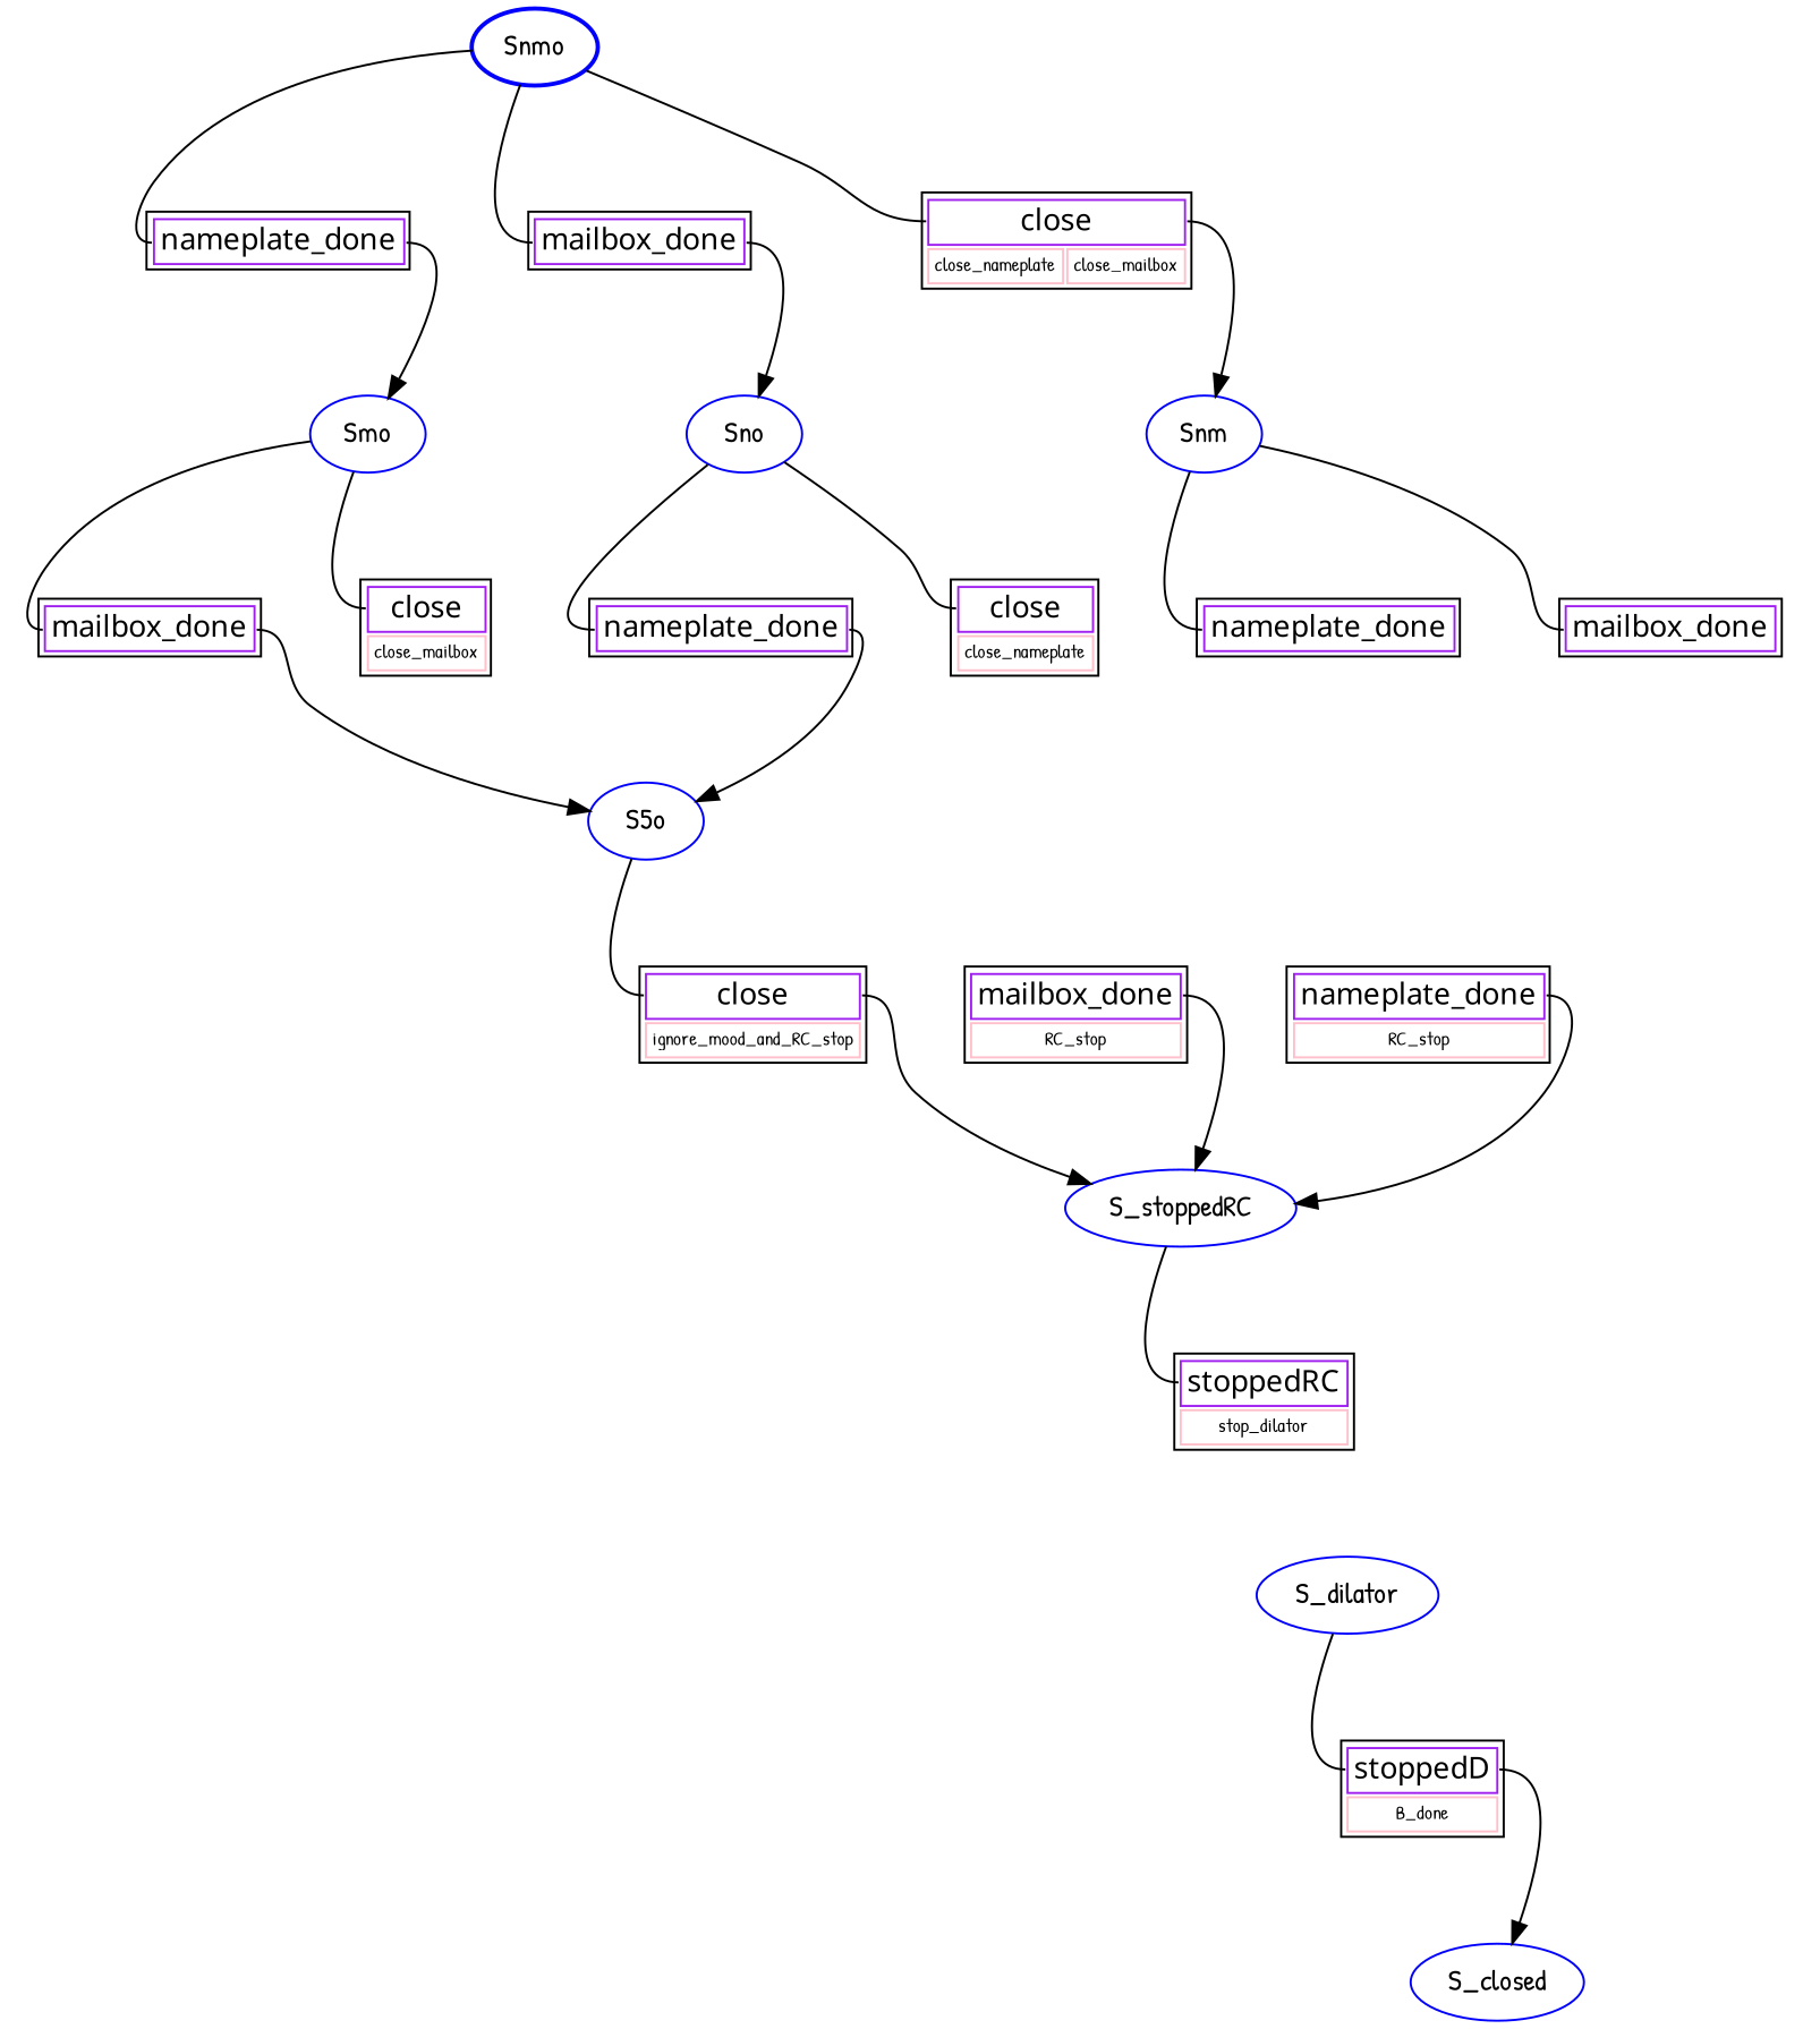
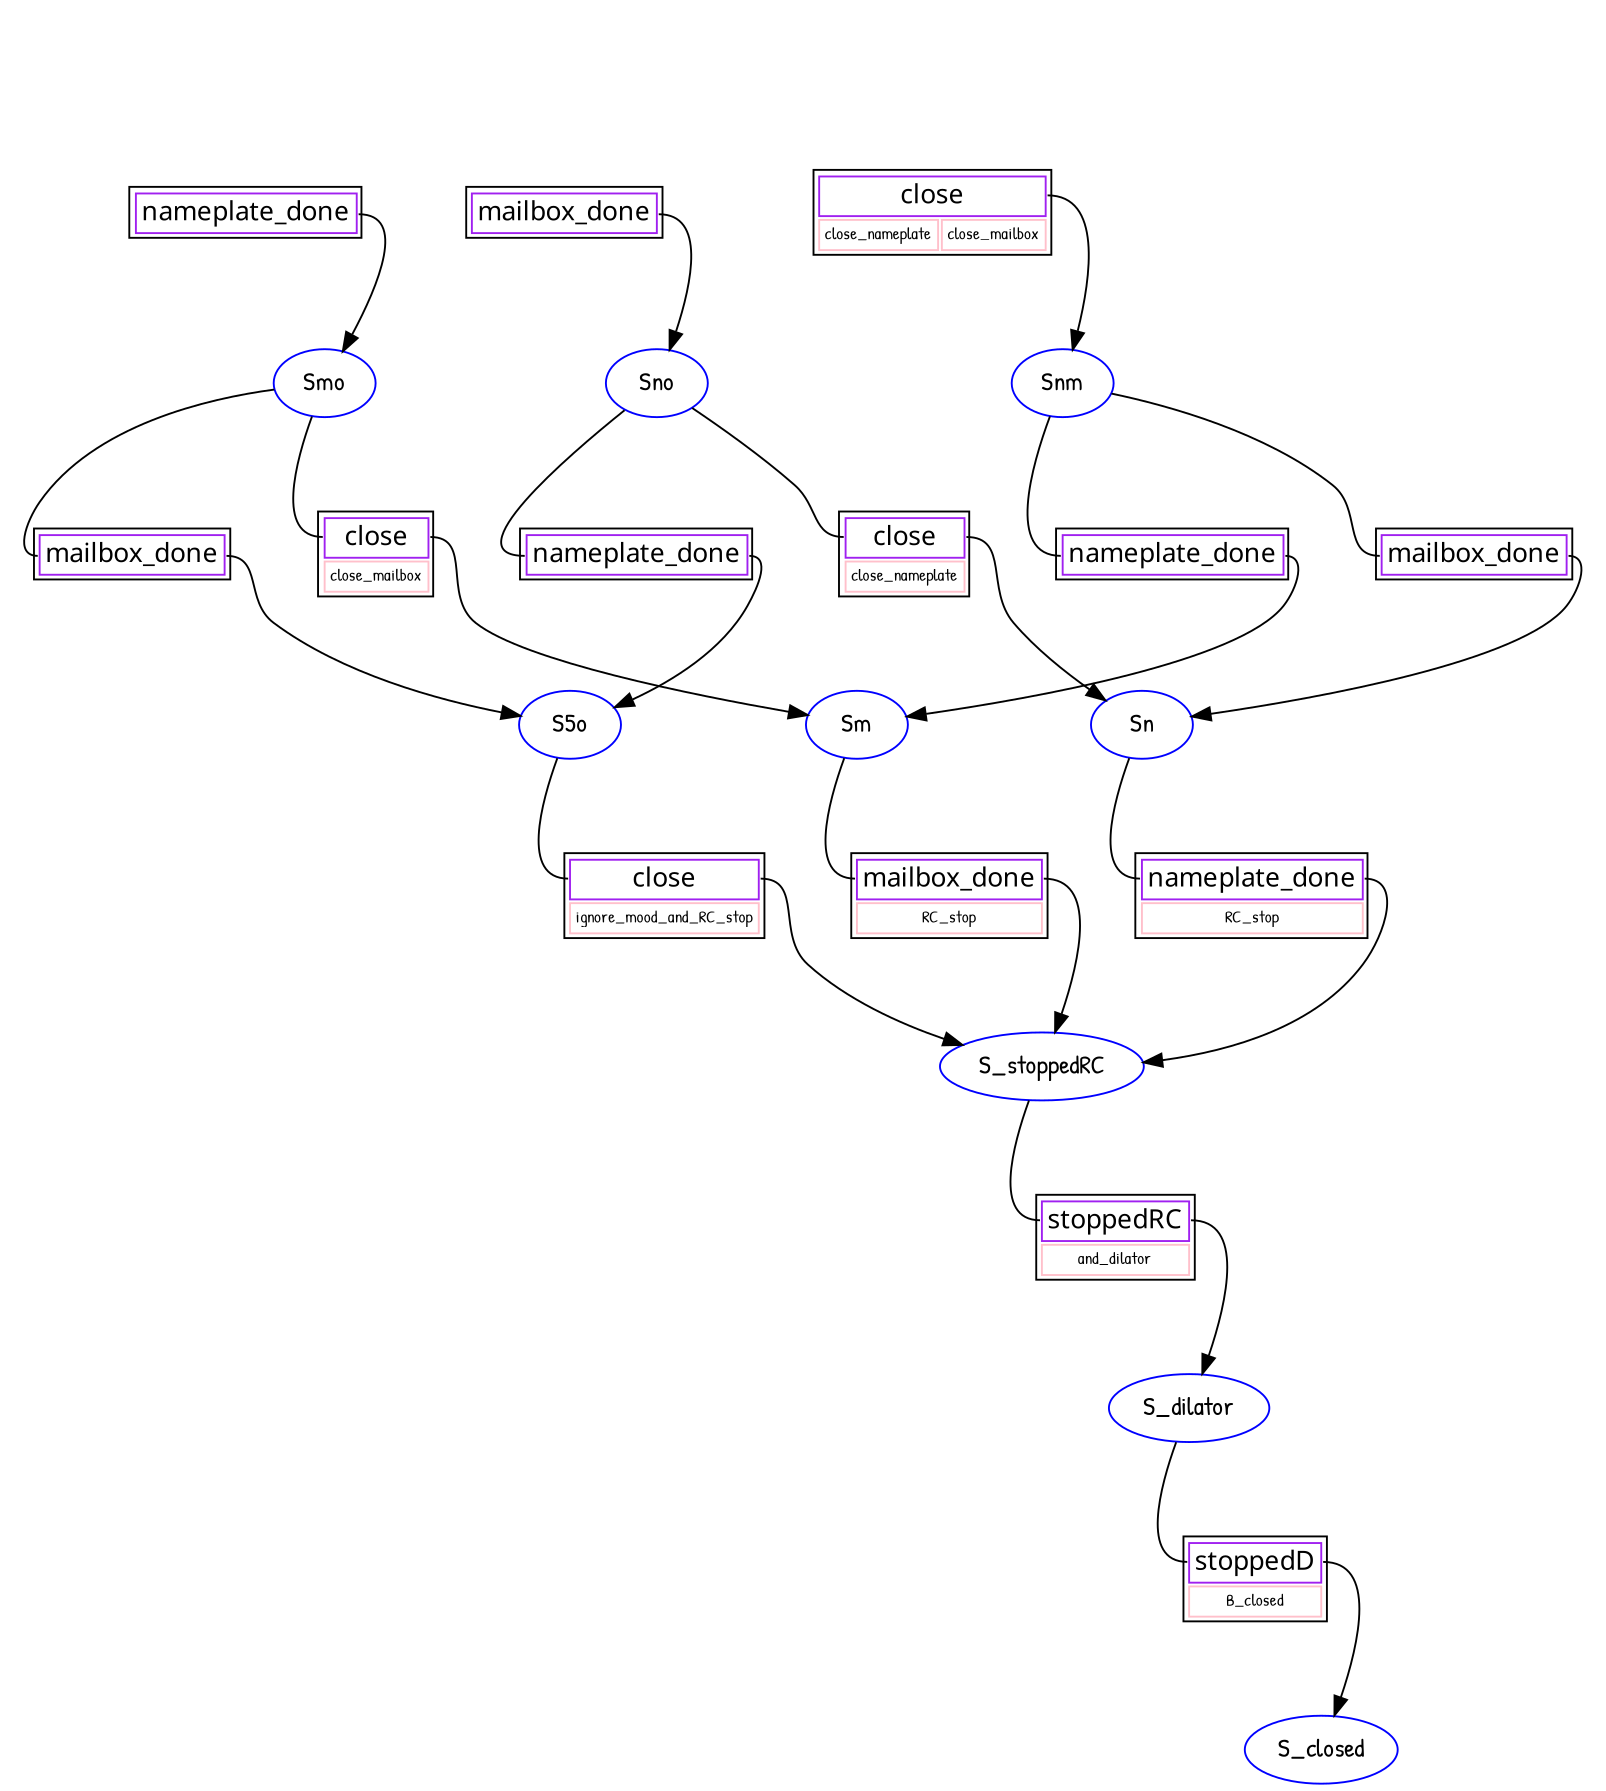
  digraph {
    fontname="Patrick Hand"
    pack=true
    node [fontname="Patrick Hand" shape=none margin=0.2]
    edge [fontname="Patrick Hand"]
    n1 [color=blue fontame=Menlo label=S5o shape=ellipse margin=""]
    n2 [label=<<table ><tr ><td color="purple" colspan="1" port="tableport"><font face="menlo-italic">close</font></td></tr><tr ><td color="pink"><font point-size="9">ignore_mood_and_RC_stop</font></td></tr></table>>]
    n3 [color=blue fontame=Menlo label=S_stoppedRC shape=ellipse margin=""]
    n4 [color=blue fontame=Menlo label=S_dilator shape=ellipse margin=""]
-   n5 [label=<<table ><tr ><td color="purple" colspan="1" port="tableport"><font face="menlo-italic">stoppedD</font></td></tr><tr ><td color="pink"><font point-size="9">B_done</font></td></tr></table>>]
+   n5 [label=<<table ><tr ><td color="purple" colspan="1" port="tableport"><font face="menlo-italic">stoppedD</font></td></tr><tr ><td color="pink"><font point-size="9">B_closed</font></td></tr></table>>]
    n6 [color=blue fontame=Menlo label=S_closed shape=ellipse margin=""]
    Smo [color=blue fontame=Menlo shape=ellipse margin=""]
    n8 [label=<<table ><tr ><td color="purple" colspan="1" port="tableport"><font face="menlo-italic">close</font></td></tr><tr ><td color="pink"><font point-size="9">close_mailbox</font></td></tr></table>>]
    n9 [label=<<table ><tr ><td color="purple" port="tableport"><font face="menlo-italic">mailbox_done</font></td></tr></table>>]
+   Sm [color=blue fontame=Menlo shape=ellipse margin=""]
    n11 [label=<<table ><tr ><td color="purple" colspan="1" port="tableport"><font face="menlo-italic">mailbox_done</font></td></tr><tr ><td color="pink"><font point-size="9">RC_stop</font></td></tr></table>>]
    Snm [color=blue fontame=Menlo shape=ellipse margin=""]
    n13 [label=<<table ><tr ><td color="purple" port="tableport"><font face="menlo-italic">mailbox_done</font></td></tr></table>>]
    n14 [label=<<table ><tr ><td color="purple" port="tableport"><font face="menlo-italic">nameplate_done</font></td></tr></table>>]
-   n16 [label=<<table ><tr ><td color="purple" colspan="1" port="tableport"><font face="menlo-italic">stoppedRC</font></td></tr><tr ><td color="pink"><font point-size="9">stop_dilator</font></td></tr></table>>]
+   Sn [color=blue fontame=Menlo shape=ellipse margin=""]
+   n16 [label=<<table ><tr ><td color="purple" colspan="1" port="tableport"><font face="menlo-italic">stoppedRC</font></td></tr><tr ><td color="pink"><font point-size="9">and_dilator</font></td></tr></table>>]
    n17 [label=<<table ><tr ><td color="purple" colspan="1" port="tableport"><font face="menlo-italic">nameplate_done</font></td></tr><tr ><td color="pink"><font point-size="9">RC_stop</font></td></tr></table>>]
    Sno [color=blue fontame=Menlo shape=ellipse margin=""]
    n19 [label=<<table ><tr ><td color="purple" port="tableport"><font face="menlo-italic">nameplate_done</font></td></tr></table>>]
    n20 [label=<<table ><tr ><td color="purple" colspan="1" port="tableport"><font face="menlo-italic">close</font></td></tr><tr ><td color="pink"><font point-size="9">close_nameplate</font></td></tr></table>>]
-   Snmo [color=blue fontame="Menlo-Bold" shape=ellipse style=bold margin=""]
    n22 [label=<<table ><tr ><td color="purple" colspan="2" port="tableport"><font face="menlo-italic">close</font></td></tr><tr ><td color="pink"><font point-size="9">close_nameplate</font></td><td color="pink"><font point-size="9">close_mailbox</font></td></tr></table>>]
    n23 [label=<<table ><tr ><td color="purple" port="tableport"><font face="menlo-italic">mailbox_done</font></td></tr></table>>]
    n24 [label=<<table ><tr ><td color="purple" port="tableport"><font face="menlo-italic">nameplate_done</font></td></tr></table>>]
    n1 -> n2 [arrowhead=none headport="tableport:w"]
    n2 -> n3 [tailport="tableport:e"]
    n3 -> n16 [arrowhead=none headport="tableport:w"]
    n4 -> n5 [arrowhead=none headport="tableport:w"]
    n5 -> n6 [tailport="tableport:e"]
    Smo -> n8 [arrowhead=none headport="tableport:w"]
    Smo -> n9 [arrowhead=none headport="tableport:w"]
+   n8 -> Sm [tailport="tableport:e"]
    n9 -> n1 [tailport="tableport:e"]
+   Sm -> n11 [arrowhead=none headport="tableport:w"]
    n11 -> n3 [tailport="tableport:e"]
    Snm -> n13 [arrowhead=none headport="tableport:w"]
    Snm -> n14 [arrowhead=none headport="tableport:w"]
+   n13 -> Sn [tailport="tableport:e"]
+   n14 -> Sm [tailport="tableport:e"]
+   Sn -> n17 [arrowhead=none headport="tableport:w"]
+   n16 -> n4 [tailport="tableport:e"]
    n17 -> n3 [tailport="tableport:e"]
    Sno -> n19 [arrowhead=none headport="tableport:w"]
    Sno -> n20 [arrowhead=none headport="tableport:w"]
    n19 -> n1 [tailport="tableport:e"]
-   Snmo -> n22 [arrowhead=none headport="tableport:w"]
-   Snmo -> n23 [arrowhead=none headport="tableport:w"]
-   Snmo -> n24 [arrowhead=none headport="tableport:w"]
+   n20 -> Sn [tailport="tableport:e"]
    n22 -> Snm [tailport="tableport:e"]
    n23 -> Sno [tailport="tableport:e"]
    n24 -> Smo [tailport="tableport:e"]
  }
